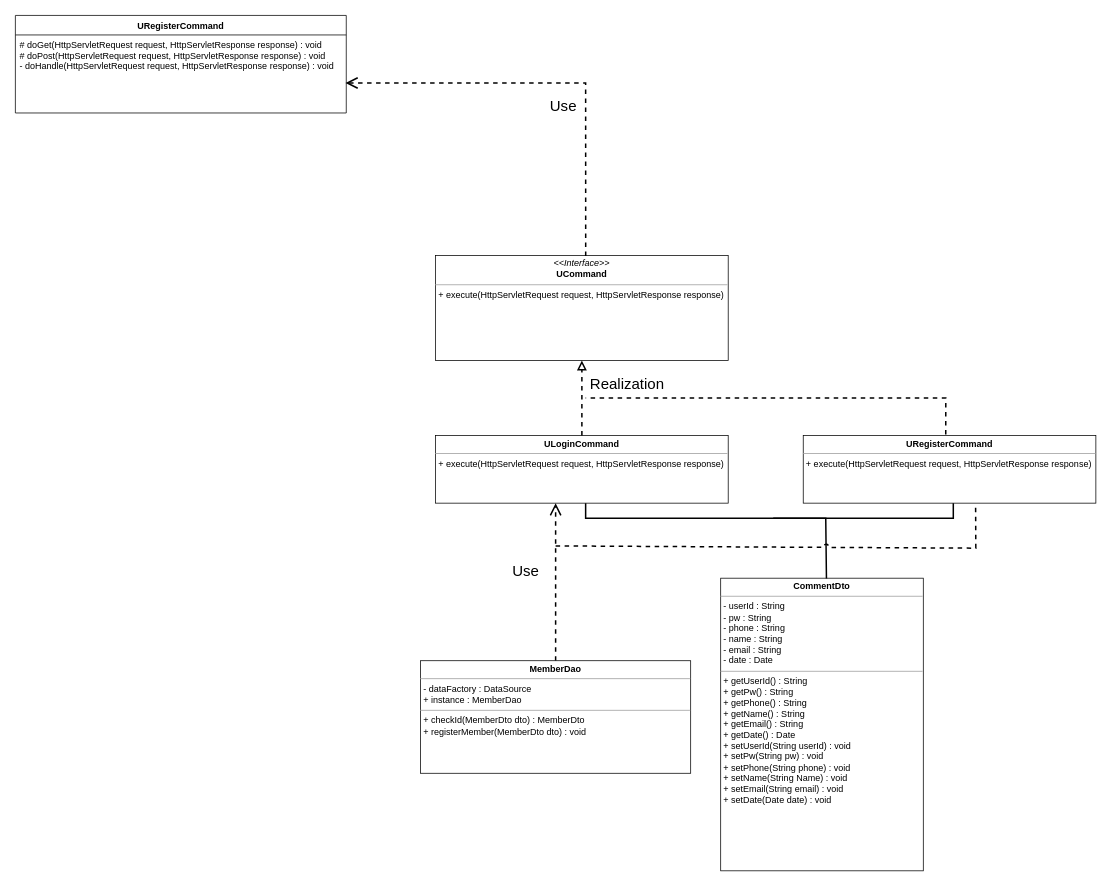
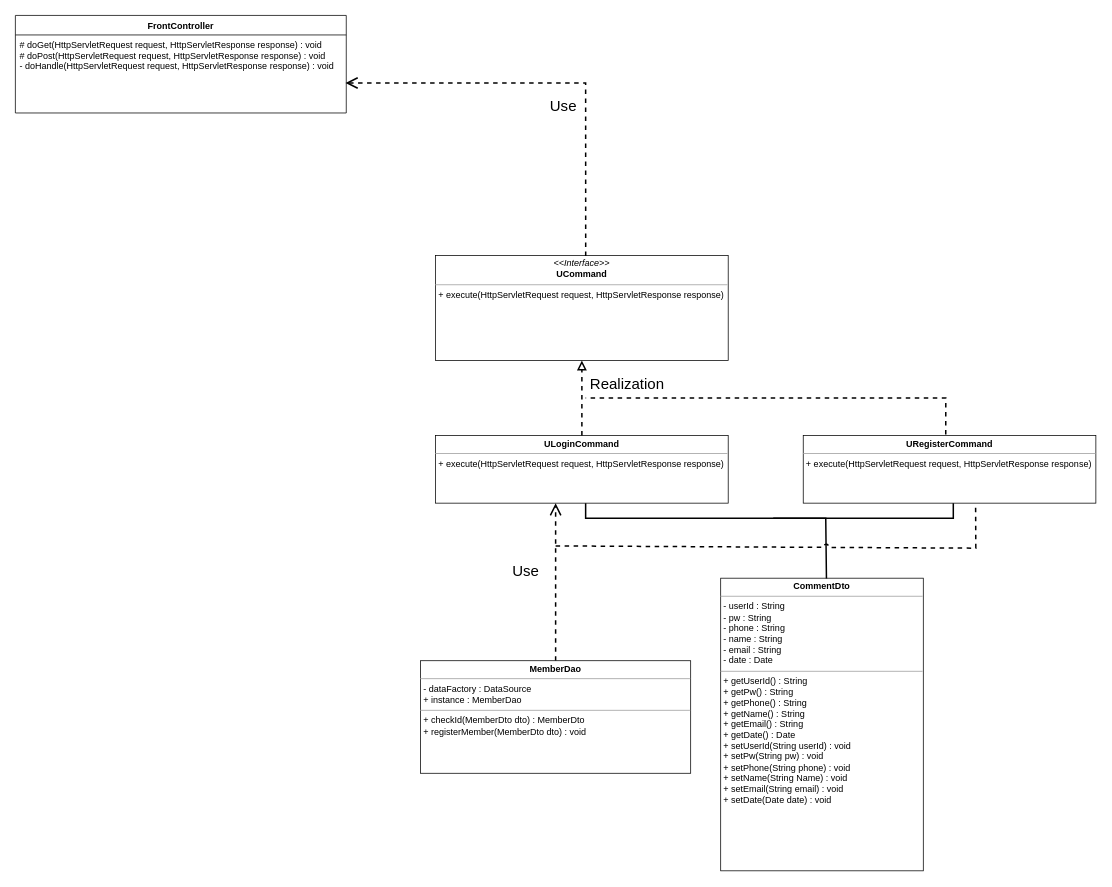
  <mxCell id="0" />
  <mxCell id="1" parent="0" />
- <mxCell id="2" value="URegisterCommand" style="swimlane;fontStyle=1;align=center;verticalAlign=top;childLayout=stackLayout;horizontal=1;startSize=26;horizontalStack=0;resizeParent=1;resizeLast=0;collapsible=1;marginBottom=0;rounded=0;shadow=0;strokeWidth=1;" parent="1" vertex="1"><mxGeometry x="20" y="20" width="441" height="130" as="geometry"><mxRectangle x="230" y="140" width="160" height="26" as="alternateBounds" /></mxGeometry></mxCell>
+ <mxCell id="2" value="FrontController" style="swimlane;fontStyle=1;align=center;verticalAlign=top;childLayout=stackLayout;horizontal=1;startSize=26;horizontalStack=0;resizeParent=1;resizeLast=0;collapsible=1;marginBottom=0;rounded=0;shadow=0;strokeWidth=1;" parent="1" vertex="1"><mxGeometry x="20" y="20" width="441" height="130" as="geometry"><mxRectangle x="230" y="140" width="160" height="26" as="alternateBounds" /></mxGeometry></mxCell>
  <mxCell id="3" value="# doGet(HttpServletRequest request, HttpServletResponse response) : void&#10;# doPost(HttpServletRequest request, HttpServletResponse response) : void&#10;- doHandle(HttpServletRequest request, HttpServletResponse response) : void&#10; " style="text;align=left;verticalAlign=top;spacingLeft=4;spacingRight=4;overflow=hidden;rotatable=0;points=[[0,0.5],[1,0.5]];portConstraint=eastwest;" parent="2" vertex="1"><mxGeometry y="26" width="441" height="104" as="geometry" /></mxCell>
  <mxCell id="4" value="&lt;p style=&quot;margin:0px;margin-top:4px;text-align:center;&quot;&gt;&lt;i&gt;&amp;lt;&amp;lt;Interface&amp;gt;&amp;gt;&lt;/i&gt;&lt;br&gt;&lt;b&gt;UCommand&lt;/b&gt;&lt;/p&gt;&lt;hr size=&quot;1&quot;&gt;&lt;p style=&quot;margin:0px;margin-left:4px;&quot;&gt;+ execute(HttpServletRequest request, HttpServletResponse response)&lt;br&gt;&lt;/p&gt;" style="verticalAlign=top;align=left;overflow=fill;fontSize=12;fontFamily=Helvetica;html=1;" vertex="1" parent="1"><mxGeometry x="580" y="340" width="390" height="140" as="geometry" /></mxCell>
  <mxCell id="5" value="Use" style="endArrow=open;endSize=12;dashed=1;html=1;rounded=0;strokeWidth=2;fontSize=20;jumpStyle=arc;exitX=0.513;exitY=0.005;exitDx=0;exitDy=0;exitPerimeter=0;" edge="1" parent="1" source="4"><mxGeometry x="-0.27" y="30" width="160" relative="1" as="geometry"><mxPoint x="481" y="0" as="sourcePoint" /><mxPoint x="460" y="110" as="targetPoint" /><mxPoint as="offset" /><Array as="points"><mxPoint x="780" y="110" /></Array></mxGeometry></mxCell>
  <mxCell id="6" value="&lt;p style=&quot;margin:0px;margin-top:4px;text-align:center;&quot;&gt;&lt;b&gt;ULoginCommand&lt;/b&gt;&lt;/p&gt;&lt;hr size=&quot;1&quot;&gt;&lt;p style=&quot;margin:0px;margin-left:4px;&quot;&gt;&lt;span style=&quot;background-color: initial;&quot;&gt;+ execute(HttpServletRequest request, HttpServletResponse response)&lt;/span&gt;&lt;br&gt;&lt;/p&gt;" style="verticalAlign=top;align=left;overflow=fill;fontSize=12;fontFamily=Helvetica;html=1;" vertex="1" parent="1"><mxGeometry x="580" y="580" width="390" height="90" as="geometry" /></mxCell>
  <mxCell id="7" value="&lt;p style=&quot;margin:0px;margin-top:4px;text-align:center;&quot;&gt;&lt;b&gt;URegisterCommand&lt;/b&gt;&lt;/p&gt;&lt;hr size=&quot;1&quot;&gt;&lt;p style=&quot;margin:0px;margin-left:4px;&quot;&gt;&lt;span style=&quot;background-color: initial;&quot;&gt;+ execute(HttpServletRequest request, HttpServletResponse response)&lt;/span&gt;&lt;br&gt;&lt;/p&gt;" style="verticalAlign=top;align=left;overflow=fill;fontSize=12;fontFamily=Helvetica;html=1;" vertex="1" parent="1"><mxGeometry x="1070" y="580" width="390" height="90" as="geometry" /></mxCell>
  <mxCell id="8" value="" style="endArrow=block;startArrow=none;endFill=0;startFill=0;endSize=8;html=1;verticalAlign=bottom;dashed=1;labelBackgroundColor=none;rounded=0;strokeWidth=2;fontSize=20;jumpStyle=arc;exitX=0.5;exitY=0;exitDx=0;exitDy=0;entryX=0.5;entryY=1;entryDx=0;entryDy=0;" edge="1" parent="1" source="6" target="4"><mxGeometry width="160" relative="1" as="geometry"><mxPoint x="1040" y="390" as="sourcePoint" /><mxPoint x="1200" y="390" as="targetPoint" /></mxGeometry></mxCell>
  <mxCell id="9" value="" style="endArrow=none;dashed=1;html=1;rounded=0;strokeWidth=2;fontSize=20;jumpStyle=arc;exitX=0.487;exitY=-0.015;exitDx=0;exitDy=0;exitPerimeter=0;" edge="1" parent="1" source="7"><mxGeometry width="50" height="50" relative="1" as="geometry"><mxPoint x="1100" y="410" as="sourcePoint" /><mxPoint x="780" y="530" as="targetPoint" /><Array as="points"><mxPoint x="1260" y="530" /></Array></mxGeometry></mxCell>
  <mxCell id="10" value="Realization" style="edgeLabel;html=1;align=center;verticalAlign=middle;resizable=0;points=[];fontSize=20;" vertex="1" connectable="0" parent="9"><mxGeometry x="0.538" y="-4" relative="1" as="geometry"><mxPoint x="-67" y="-16" as="offset" /></mxGeometry></mxCell>
  <mxCell id="11" value="&lt;p style=&quot;margin:0px;margin-top:4px;text-align:center;&quot;&gt;&lt;b&gt;CommentDto&lt;/b&gt;&lt;/p&gt;&lt;hr size=&quot;1&quot;&gt;&lt;p style=&quot;margin:0px;margin-left:4px;&quot;&gt;- userId : String&lt;/p&gt;&lt;p style=&quot;margin:0px;margin-left:4px;&quot;&gt;- pw : String&lt;/p&gt;&lt;p style=&quot;margin:0px;margin-left:4px;&quot;&gt;- phone : String&lt;/p&gt;&lt;p style=&quot;margin:0px;margin-left:4px;&quot;&gt;- name : String&lt;/p&gt;&lt;p style=&quot;margin:0px;margin-left:4px;&quot;&gt;- email : String&lt;/p&gt;&lt;p style=&quot;margin:0px;margin-left:4px;&quot;&gt;- date : Date&lt;/p&gt;&lt;hr size=&quot;1&quot;&gt;&lt;p style=&quot;margin:0px;margin-left:4px;&quot;&gt;+ getUserId() : String&lt;/p&gt;&lt;p style=&quot;margin:0px;margin-left:4px;&quot;&gt;+ getPw() : String&lt;/p&gt;&lt;p style=&quot;margin:0px;margin-left:4px;&quot;&gt;+ getPhone() : String&lt;/p&gt;&lt;p style=&quot;margin:0px;margin-left:4px;&quot;&gt;+ getName() : String&lt;/p&gt;&lt;p style=&quot;margin:0px;margin-left:4px;&quot;&gt;+ getEmail() : Strin&lt;span style=&quot;background-color: initial;&quot;&gt;g&lt;/span&gt;&lt;/p&gt;&lt;p style=&quot;margin:0px;margin-left:4px;&quot;&gt;+ getDate() : Date&lt;/p&gt;&lt;p style=&quot;margin:0px;margin-left:4px;&quot;&gt;+ setUserId(String userId) : void&lt;/p&gt;&lt;p style=&quot;margin:0px;margin-left:4px;&quot;&gt;+ setPw(String pw) : void&lt;/p&gt;&lt;p style=&quot;margin:0px;margin-left:4px;&quot;&gt;+ setPhone(String phone) : void&lt;/p&gt;&lt;p style=&quot;margin:0px;margin-left:4px;&quot;&gt;+ setName(String Name) : void&lt;/p&gt;&lt;p style=&quot;margin:0px;margin-left:4px;&quot;&gt;+ setEmail(String email) : void&lt;/p&gt;&lt;p style=&quot;margin:0px;margin-left:4px;&quot;&gt;+ setDate(Date date) : void&lt;/p&gt;" style="verticalAlign=top;align=left;overflow=fill;fontSize=12;fontFamily=Helvetica;html=1;" vertex="1" parent="1"><mxGeometry x="960" y="770" width="270" height="390" as="geometry" /></mxCell>
  <mxCell id="12" value="" style="endArrow=none;html=1;rounded=0;strokeWidth=2;fontSize=20;jumpStyle=arc;exitX=0.522;exitY=0.001;exitDx=0;exitDy=0;exitPerimeter=0;" edge="1" parent="1" source="11"><mxGeometry width="50" height="50" relative="1" as="geometry"><mxPoint x="730" y="720" as="sourcePoint" /><mxPoint x="780" y="670" as="targetPoint" /><Array as="points"><mxPoint x="1100" y="690" /><mxPoint x="780" y="690" /></Array></mxGeometry></mxCell>
  <mxCell id="13" value="" style="endArrow=none;html=1;rounded=0;strokeWidth=2;fontSize=20;jumpStyle=arc;" edge="1" parent="1"><mxGeometry width="50" height="50" relative="1" as="geometry"><mxPoint x="1270" y="670" as="sourcePoint" /><mxPoint x="1030" y="690" as="targetPoint" /><Array as="points"><mxPoint x="1270" y="690" /></Array></mxGeometry></mxCell>
  <mxCell id="14" value="Use" style="endArrow=open;endSize=12;dashed=1;html=1;rounded=0;strokeWidth=2;fontSize=20;jumpStyle=arc;" edge="1" parent="1"><mxGeometry x="0.143" y="40" width="160" relative="1" as="geometry"><mxPoint x="740" y="880" as="sourcePoint" /><mxPoint x="740" y="670" as="targetPoint" /><mxPoint as="offset" /></mxGeometry></mxCell>
  <mxCell id="15" value="" style="endArrow=none;dashed=1;html=1;rounded=0;strokeWidth=2;fontSize=20;jumpStyle=arc;entryX=0.589;entryY=1.004;entryDx=0;entryDy=0;entryPerimeter=0;" edge="1" parent="1" target="7"><mxGeometry width="50" height="50" relative="1" as="geometry"><mxPoint x="740" y="727" as="sourcePoint" /><mxPoint x="1300" y="730" as="targetPoint" /><Array as="points"><mxPoint x="1300" y="730" /></Array></mxGeometry></mxCell>
  <mxCell id="16" value="&lt;p style=&quot;margin:0px;margin-top:4px;text-align:center;&quot;&gt;&lt;b&gt;MemberDao&lt;/b&gt;&lt;/p&gt;&lt;hr size=&quot;1&quot;&gt;&lt;p style=&quot;margin:0px;margin-left:4px;&quot;&gt;- dataFactory : DataSource&lt;/p&gt;&lt;p style=&quot;margin:0px;margin-left:4px;&quot;&gt;+ instance : MemberDao&lt;/p&gt;&lt;hr size=&quot;1&quot;&gt;&lt;p style=&quot;margin:0px;margin-left:4px;&quot;&gt;+ checkId(MemberDto dto) : MemberDto&lt;/p&gt;&lt;p style=&quot;margin:0px;margin-left:4px;&quot;&gt;+ registerMember(MemberDto dto) : void&lt;/p&gt;&lt;p style=&quot;margin:0px;margin-left:4px;&quot;&gt;&lt;br&gt;&lt;/p&gt;" style="verticalAlign=top;align=left;overflow=fill;fontSize=12;fontFamily=Helvetica;html=1;" vertex="1" parent="1"><mxGeometry x="560" y="880" width="360" height="150" as="geometry" /></mxCell>
